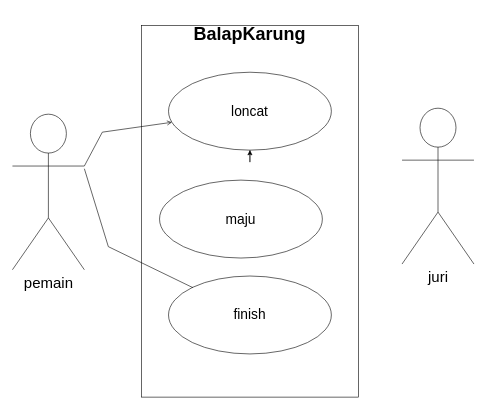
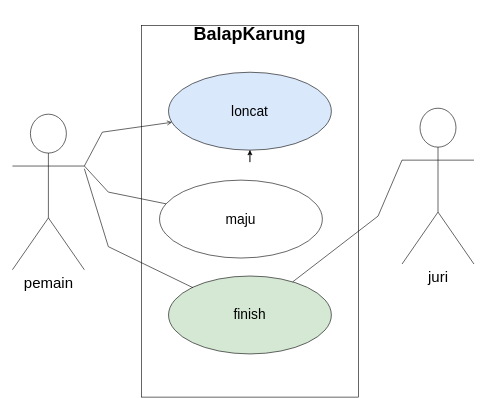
  <mxCell id="0" />
  <mxCell id="1" parent="0" />
  <mxCell id="2" value="" style="rounded=0;whiteSpace=wrap;html=1;rotation=90;" vertex="1" parent="1"><mxGeometry x="106.25" y="170.75" width="620" height="362.5" as="geometry" /></mxCell>
  <mxCell id="3" value="BalapKarung" style="text;html=1;strokeColor=none;fillColor=none;align=center;verticalAlign=middle;whiteSpace=wrap;rounded=0;fontSize=30;fontStyle=1" vertex="1" parent="1"><mxGeometry x="266.25" y="20" width="300" height="70" as="geometry" /></mxCell>
  <mxCell id="4" value="&lt;font style=&quot;font-size: 25px;&quot;&gt;pemain&lt;/font&gt;" style="shape=umlActor;verticalLabelPosition=bottom;verticalAlign=top;html=1;outlineConnect=0;" vertex="1" parent="1"><mxGeometry x="20" y="190" width="120" height="259.55" as="geometry" /></mxCell>
- <mxCell id="5" value="&lt;font style=&quot;font-size: 23px;&quot;&gt;loncat&lt;/font&gt;" style="ellipse;whiteSpace=wrap;html=1;fontSize=17;" vertex="1" parent="1"><mxGeometry x="280.41" y="120" width="271.67" height="130" as="geometry" /></mxCell>
+ <mxCell id="5" value="&lt;font style=&quot;font-size: 23px;&quot;&gt;loncat&lt;/font&gt;" style="ellipse;whiteSpace=wrap;html=1;fontSize=17;fillColor=#dae8fc;" vertex="1" parent="1"><mxGeometry x="280.41" y="120" width="271.67" height="130" as="geometry" /></mxCell>
  <mxCell id="6" value="&lt;font style=&quot;font-size: 25px;&quot;&gt;juri&lt;/font&gt;" style="shape=umlActor;verticalLabelPosition=bottom;verticalAlign=top;html=1;outlineConnect=0;" vertex="1" parent="1"><mxGeometry x="670" y="180" width="120" height="260" as="geometry" /></mxCell>
  <mxCell id="7" style="edgeStyle=orthogonalEdgeStyle;rounded=0;orthogonalLoop=1;jettySize=auto;html=1;exitX=0.5;exitY=1;exitDx=0;exitDy=0;" edge="1" parent="1" source="5" target="5"><mxGeometry relative="1" as="geometry" /></mxCell>
- <mxCell id="8" value="&lt;font style=&quot;font-size: 23px;&quot;&gt;finish&lt;/font&gt;" style="ellipse;whiteSpace=wrap;html=1;fontSize=17;" vertex="1" parent="1"><mxGeometry x="280.41" y="460" width="271.67" height="130" as="geometry" /></mxCell>
+ <mxCell id="8" value="&lt;font style=&quot;font-size: 23px;&quot;&gt;finish&lt;/font&gt;" style="ellipse;whiteSpace=wrap;html=1;fontSize=17;fillColor=#d5e8d4;" vertex="1" parent="1"><mxGeometry x="280.41" y="460" width="271.67" height="130" as="geometry" /></mxCell>
  <mxCell id="9" value="&lt;font style=&quot;font-size: 23px;&quot;&gt;maju&lt;/font&gt;" style="ellipse;whiteSpace=wrap;html=1;fontSize=17;" vertex="1" parent="1"><mxGeometry x="265.41" y="300" width="271.67" height="130" as="geometry" /></mxCell>
  <mxCell id="10" value="" style="endArrow=open;html=1;rounded=0;exitX=1;exitY=0.333;exitDx=0;exitDy=0;exitPerimeter=0;" edge="1" parent="1" source="4" target="5"><mxGeometry width="50" height="50" relative="1" as="geometry"><mxPoint x="350" y="340" as="sourcePoint" /><mxPoint x="400" y="290" as="targetPoint" /><Array as="points"><mxPoint x="170" y="220" /></Array></mxGeometry></mxCell>
+ <mxCell id="11" value="" style="endArrow=none;html=1;rounded=0;exitX=1;exitY=0.333;exitDx=0;exitDy=0;exitPerimeter=0;" edge="1" parent="1" source="4" target="9"><mxGeometry width="50" height="50" relative="1" as="geometry"><mxPoint x="350" y="340" as="sourcePoint" /><mxPoint x="400" y="290" as="targetPoint" /><Array as="points"><mxPoint x="180" y="320" /></Array></mxGeometry></mxCell>
+ <mxCell id="12" value="" style="endArrow=none;html=1;rounded=0;exitX=0;exitY=0.333;exitDx=0;exitDy=0;exitPerimeter=0;" edge="1" parent="1" source="6" target="8"><mxGeometry width="50" height="50" relative="1" as="geometry"><mxPoint x="350" y="340" as="sourcePoint" /><mxPoint x="400" y="290" as="targetPoint" /><Array as="points"><mxPoint x="630" y="360" /></Array></mxGeometry></mxCell>
  <mxCell id="13" value="" style="endArrow=none;html=1;rounded=0;" edge="1" parent="1"><mxGeometry width="50" height="50" relative="1" as="geometry"><mxPoint x="140" y="281" as="sourcePoint" /><mxPoint x="321.277" y="479.526" as="targetPoint" /><Array as="points"><mxPoint x="180" y="411" /></Array></mxGeometry></mxCell>
